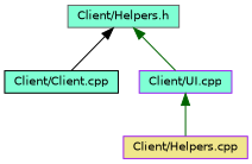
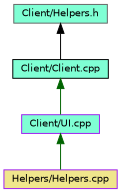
  digraph {
    node [color=purple fillcolor=aquamarine fontname=Helvetica fontsize=10 shape=record style=filled]
    edge [color=darkgreen dir=back fontname=Helvetica fontsize=10 labelfontname=Helvetica labelfontsize=10 style=solid]
    n1 [color=gray40 fontcolor=black height=0.2 label="Client/Helpers.h" width=0.4]
    n2 [color=black height=0.2 label="Client/Client.cpp" width=0.4]
    n3 [height=0.2 label="Client/UI.cpp" width=0.4]
-   n4 [fillcolor=khaki height=0.2 label="Client/Helpers.cpp" width=0.4]
+   n4 [fillcolor=khaki height=0.2 label="Helpers/Helpers.cpp" width=0.4]
    n1 -> n2 [color=black]
-   n1 -> n3
+   n2 -> n3
    n3 -> n4
  }
